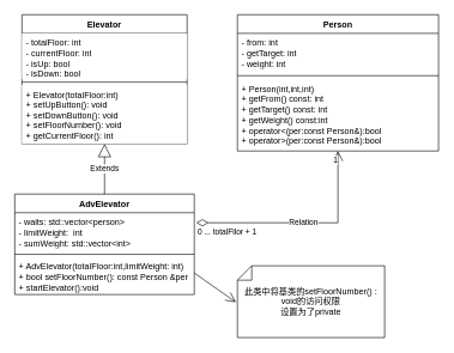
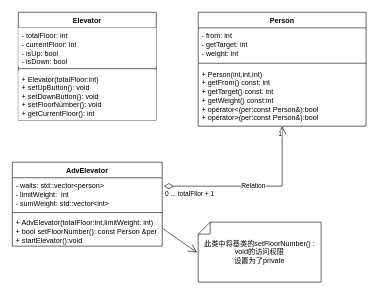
  <mxCell id="0" />
  <mxCell id="1" parent="0" />
  <mxCell id="2" value="Elevator" style="swimlane;fontStyle=1;align=center;verticalAlign=top;childLayout=stackLayout;horizontal=1;startSize=26;horizontalStack=0;resizeParent=1;resizeParentMax=0;resizeLast=0;collapsible=1;marginBottom=0;whiteSpace=wrap;html=1;" parent="1" vertex="1"><mxGeometry x="30" y="20" width="230" height="180" as="geometry"><mxRectangle x="210" y="120" width="90" height="30" as="alternateBounds" /></mxGeometry></mxCell>
  <mxCell id="3" value="-&amp;nbsp;totalFloor&lt;span style=&quot;background-color: initial;&quot;&gt;: int&lt;/span&gt;&lt;br&gt;-&amp;nbsp;currentFloor: int&lt;br&gt;- isUp: bool&lt;br&gt;- isDown: bool" style="text;strokeColor=none;fillColor=default;align=left;verticalAlign=top;spacingLeft=4;spacingRight=4;overflow=hidden;rotatable=0;points=[[0,0.5],[1,0.5]];portConstraint=eastwest;whiteSpace=wrap;html=1;" parent="2" vertex="1"><mxGeometry y="26" width="230" height="64" as="geometry" /></mxCell>
  <mxCell id="4" value="" style="line;strokeWidth=1;fillColor=default;align=left;verticalAlign=middle;spacingTop=-1;spacingLeft=3;spacingRight=3;rotatable=0;labelPosition=right;points=[];portConstraint=eastwest;strokeColor=inherit;labelBorderColor=none;" parent="2" vertex="1"><mxGeometry y="90" width="230" height="8" as="geometry" /></mxCell>
  <mxCell id="5" value="+ Elevator(totalFloor:int)&lt;br&gt;+ setUpButton(): void&lt;br&gt;+ setDownButton(): void&lt;br&gt;+ setFloorNumber(): void&lt;br&gt;+ getCurrentFloor(): int" style="text;strokeColor=none;fillColor=default;align=left;verticalAlign=top;spacingLeft=4;spacingRight=4;overflow=hidden;rotatable=0;points=[[0,0.5],[1,0.5]];portConstraint=eastwest;whiteSpace=wrap;html=1;" parent="2" vertex="1"><mxGeometry y="98" width="230" height="82" as="geometry" /></mxCell>
  <mxCell id="6" value="AdvElevator" style="swimlane;fontStyle=1;align=center;verticalAlign=top;childLayout=stackLayout;horizontal=1;startSize=26;horizontalStack=0;resizeParent=1;resizeParentMax=0;resizeLast=0;collapsible=1;marginBottom=0;whiteSpace=wrap;html=1;" vertex="1" parent="1"><mxGeometry x="20" y="270" width="250" height="140" as="geometry" /></mxCell>
  <mxCell id="7" value="- waits: std::vector&amp;lt;person&amp;gt;&lt;br&gt;- limitWeight:&amp;nbsp; int&lt;br&gt;- sumWeight: std::vector&amp;lt;int&amp;gt;" style="text;strokeColor=none;fillColor=none;align=left;verticalAlign=top;spacingLeft=4;spacingRight=4;overflow=hidden;rotatable=0;points=[[0,0.5],[1,0.5]];portConstraint=eastwest;whiteSpace=wrap;html=1;" vertex="1" parent="6"><mxGeometry y="26" width="250" height="54" as="geometry" /></mxCell>
  <mxCell id="8" value="" style="line;strokeWidth=1;fillColor=none;align=left;verticalAlign=middle;spacingTop=-1;spacingLeft=3;spacingRight=3;rotatable=0;labelPosition=right;points=[];portConstraint=eastwest;strokeColor=inherit;" vertex="1" parent="6"><mxGeometry y="80" width="250" height="8" as="geometry" /></mxCell>
  <mxCell id="9" value="+ AdvElevator(totalFloor:int,limitWeight: int)&lt;br&gt;+ bool setFloorNumber(): const Person &amp;amp;per&lt;br&gt;+ startElevator():void" style="text;strokeColor=none;fillColor=none;align=left;verticalAlign=top;spacingLeft=4;spacingRight=4;overflow=hidden;rotatable=0;points=[[0,0.5],[1,0.5]];portConstraint=eastwest;whiteSpace=wrap;html=1;" vertex="1" parent="6"><mxGeometry y="88" width="250" height="52" as="geometry" /></mxCell>
  <mxCell id="10" value="此类中将基类的setFloorNumber() : void的访问权限&lt;br&gt;设置为了private" style="shape=note;size=20;whiteSpace=wrap;html=1;flipH=1;" vertex="1" parent="1"><mxGeometry x="330" y="370" width="205" height="100" as="geometry" /></mxCell>
  <mxCell id="11" value="" style="endArrow=open;endFill=1;endSize=12;html=1;rounded=0;entryX=1.01;entryY=0.507;entryDx=0;entryDy=0;entryPerimeter=0;" edge="1" parent="1" target="10"><mxGeometry width="160" relative="1" as="geometry"><mxPoint x="270" y="380" as="sourcePoint" /><mxPoint x="430" y="380" as="targetPoint" /></mxGeometry></mxCell>
- <mxCell id="12" value="Extends" style="endArrow=block;endSize=16;endFill=0;html=1;rounded=0;exitX=0.5;exitY=0;exitDx=0;exitDy=0;entryX=0.5;entryY=1;entryDx=0;entryDy=0;" edge="1" parent="1" source="6" target="2"><mxGeometry width="160" relative="1" as="geometry"><mxPoint x="150" y="230" as="sourcePoint" /><mxPoint x="310" y="230" as="targetPoint" /></mxGeometry></mxCell>
  <mxCell id="13" value="Person" style="swimlane;fontStyle=1;align=center;verticalAlign=top;childLayout=stackLayout;horizontal=1;startSize=26;horizontalStack=0;resizeParent=1;resizeParentMax=0;resizeLast=0;collapsible=1;marginBottom=0;whiteSpace=wrap;html=1;" vertex="1" parent="1"><mxGeometry x="330" y="20" width="280" height="190" as="geometry" /></mxCell>
  <mxCell id="14" value="- from: int&lt;br&gt;- getTarget: int&lt;br&gt;- weight: int" style="text;strokeColor=none;fillColor=none;align=left;verticalAlign=top;spacingLeft=4;spacingRight=4;overflow=hidden;rotatable=0;points=[[0,0.5],[1,0.5]];portConstraint=eastwest;whiteSpace=wrap;html=1;" vertex="1" parent="13"><mxGeometry y="26" width="280" height="54" as="geometry" /></mxCell>
  <mxCell id="15" value="" style="line;strokeWidth=1;fillColor=none;align=left;verticalAlign=middle;spacingTop=-1;spacingLeft=3;spacingRight=3;rotatable=0;labelPosition=right;points=[];portConstraint=eastwest;strokeColor=inherit;" vertex="1" parent="13"><mxGeometry y="80" width="280" height="10" as="geometry" /></mxCell>
  <mxCell id="16" value="+ Person(int,int,int)&lt;br&gt;+ getFrom() const: int&lt;br&gt;+ getTarget() const: int&lt;br&gt;+ getWeight() const:int&lt;br&gt;+ operator&amp;lt;(per:const Person&amp;amp;):bool&lt;br&gt;+ operator&amp;gt;(per:const Person&amp;amp;):bool" style="text;strokeColor=none;fillColor=none;align=left;verticalAlign=top;spacingLeft=4;spacingRight=4;overflow=hidden;rotatable=0;points=[[0,0.5],[1,0.5]];portConstraint=eastwest;whiteSpace=wrap;html=1;" vertex="1" parent="13"><mxGeometry y="90" width="280" height="100" as="geometry" /></mxCell>
  <mxCell id="17" value="Relation" style="endArrow=open;html=1;endSize=12;startArrow=diamondThin;startSize=14;startFill=0;edgeStyle=orthogonalEdgeStyle;rounded=0;exitX=1.011;exitY=0.259;exitDx=0;exitDy=0;exitPerimeter=0;entryX=0.5;entryY=1;entryDx=0;entryDy=0;" edge="1" parent="1" source="7" target="13"><mxGeometry relative="1" as="geometry"><mxPoint x="270" y="230" as="sourcePoint" /><mxPoint x="430" y="230" as="targetPoint" /></mxGeometry></mxCell>
  <mxCell id="18" value="0 ... totalFllor + 1" style="edgeLabel;resizable=0;html=1;align=left;verticalAlign=top;" connectable="0" vertex="1" parent="17"><mxGeometry x="-1" relative="1" as="geometry" /></mxCell>
  <mxCell id="19" value="1" style="edgeLabel;resizable=0;html=1;align=right;verticalAlign=top;" connectable="0" vertex="1" parent="17"><mxGeometry x="1" relative="1" as="geometry" /></mxCell>
